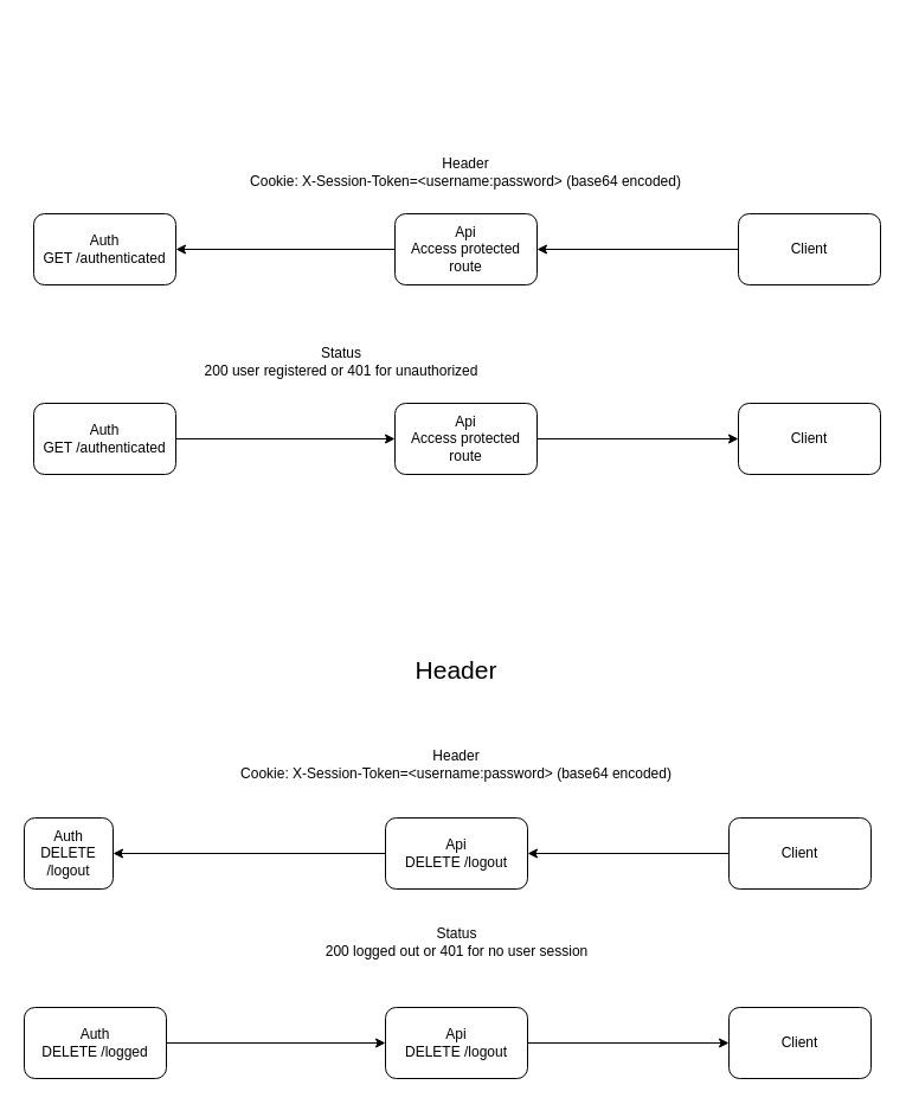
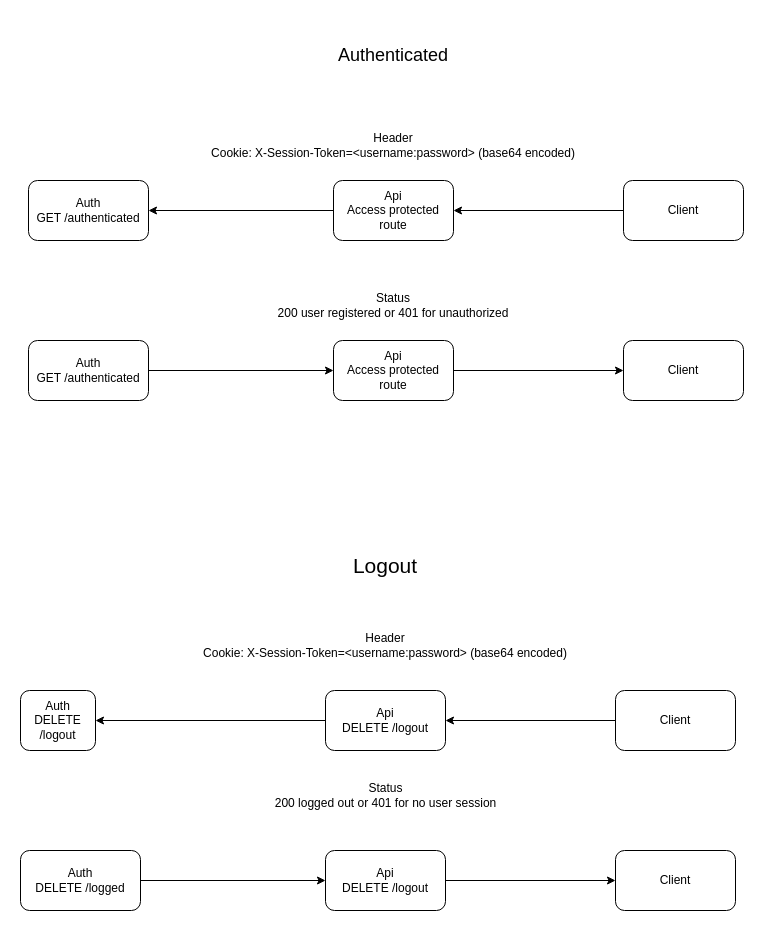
  <mxCell id="0" />
  <mxCell id="1" parent="0" />
  <mxCell id="2" value="&lt;div&gt;Auth&lt;/div&gt;&lt;div&gt;GET /authenticated&lt;/div&gt;" style="rounded=1;whiteSpace=wrap;html=1;" parent="1" vertex="1"><mxGeometry x="28" y="180" width="120" height="60" as="geometry" /></mxCell>
+ <mxCell id="3" value="&lt;font style=&quot;font-size: 18px;&quot;&gt;Authenticated&lt;br&gt;&lt;/font&gt;" style="text;html=1;align=center;verticalAlign=middle;whiteSpace=wrap;rounded=0;" parent="1" vertex="1"><mxGeometry x="318" y="20" width="150" height="70" as="geometry" /></mxCell>
  <mxCell id="4" style="edgeStyle=orthogonalEdgeStyle;rounded=0;orthogonalLoop=1;jettySize=auto;html=1;entryX=1;entryY=0.5;entryDx=0;entryDy=0;" parent="1" source="5" target="2" edge="1"><mxGeometry relative="1" as="geometry" /></mxCell>
  <mxCell id="5" value="&lt;div&gt;Api&lt;/div&gt;Access protected route" style="rounded=1;whiteSpace=wrap;html=1;" parent="1" vertex="1"><mxGeometry x="333" y="180" width="120" height="60" as="geometry" /></mxCell>
  <mxCell id="6" value="&lt;div&gt;Header&lt;br&gt;&lt;/div&gt;&lt;div&gt;Cookie: X-Session-Token=&amp;lt;username:password&amp;gt; (base64 encoded)&lt;br&gt;&lt;/div&gt;" style="text;html=1;align=center;verticalAlign=middle;whiteSpace=wrap;rounded=0;" parent="1" vertex="1"><mxGeometry x="183" y="120" width="420" height="50" as="geometry" /></mxCell>
  <mxCell id="7" style="edgeStyle=orthogonalEdgeStyle;rounded=0;orthogonalLoop=1;jettySize=auto;html=1;entryX=1;entryY=0.5;entryDx=0;entryDy=0;" parent="1" source="8" target="5" edge="1"><mxGeometry relative="1" as="geometry" /></mxCell>
  <mxCell id="8" value="Client" style="rounded=1;whiteSpace=wrap;html=1;" parent="1" vertex="1"><mxGeometry x="623" y="180" width="120" height="60" as="geometry" /></mxCell>
  <mxCell id="9" value="&lt;div&gt;Auth&lt;/div&gt;&lt;div&gt;GET /authenticated&lt;/div&gt;" style="rounded=1;whiteSpace=wrap;html=1;" parent="1" vertex="1"><mxGeometry x="28" y="340" width="120" height="60" as="geometry" /></mxCell>
  <mxCell id="10" style="edgeStyle=orthogonalEdgeStyle;rounded=0;orthogonalLoop=1;jettySize=auto;html=1;exitX=1;exitY=0.5;exitDx=0;exitDy=0;" parent="1" source="9" target="11" edge="1"><mxGeometry relative="1" as="geometry" /></mxCell>
  <mxCell id="11" value="&lt;div&gt;Api&lt;/div&gt;Access protected route" style="rounded=1;whiteSpace=wrap;html=1;" parent="1" vertex="1"><mxGeometry x="333" y="340" width="120" height="60" as="geometry" /></mxCell>
  <mxCell id="12" style="edgeStyle=orthogonalEdgeStyle;rounded=0;orthogonalLoop=1;jettySize=auto;html=1;exitX=1;exitY=0.5;exitDx=0;exitDy=0;" parent="1" source="11" target="13" edge="1"><mxGeometry relative="1" as="geometry" /></mxCell>
  <mxCell id="13" value="Client" style="rounded=1;whiteSpace=wrap;html=1;" parent="1" vertex="1"><mxGeometry x="623" y="340" width="120" height="60" as="geometry" /></mxCell>
- <mxCell id="14" value="Status&lt;br&gt;&lt;div&gt;200 user registered or 401 for unauthorized&lt;br&gt;&lt;/div&gt;" style="text;html=1;align=center;verticalAlign=middle;whiteSpace=wrap;rounded=0;" parent="1" vertex="1"><mxGeometry x="78" y="280" width="420" height="50" as="geometry" /></mxCell>
+ <mxCell id="14" value="Status&lt;br&gt;&lt;div&gt;200 user registered or 401 for unauthorized&lt;br&gt;&lt;/div&gt;" style="text;html=1;align=center;verticalAlign=middle;whiteSpace=wrap;rounded=0;" parent="1" vertex="1"><mxGeometry x="183" y="280" width="420" height="50" as="geometry" /></mxCell>
  <mxCell id="15" value="&lt;div&gt;Auth&lt;/div&gt;&lt;div&gt;DELETE /logout&lt;/div&gt;" style="rounded=1;whiteSpace=wrap;html=1;" parent="1" vertex="1"><mxGeometry x="20" y="690" width="75" height="60" as="geometry" /></mxCell>
- <mxCell id="16" value="&lt;font style=&quot;font-size: 21px;&quot;&gt;Header&lt;/font&gt;" style="text;html=1;align=center;verticalAlign=middle;whiteSpace=wrap;rounded=0;comic=0;" parent="1" vertex="1"><mxGeometry x="310" y="530" width="150" height="70" as="geometry" /></mxCell>
+ <mxCell id="16" value="&lt;font style=&quot;font-size: 21px;&quot;&gt;Logout&lt;/font&gt;" style="text;html=1;align=center;verticalAlign=middle;whiteSpace=wrap;rounded=0;comic=0;" parent="1" vertex="1"><mxGeometry x="310" y="530" width="150" height="70" as="geometry" /></mxCell>
  <mxCell id="17" style="edgeStyle=orthogonalEdgeStyle;rounded=0;orthogonalLoop=1;jettySize=auto;html=1;entryX=1;entryY=0.5;entryDx=0;entryDy=0;" parent="1" source="18" target="15" edge="1"><mxGeometry relative="1" as="geometry" /></mxCell>
  <mxCell id="18" value="&lt;div&gt;Api&lt;/div&gt;DELETE /logout" style="rounded=1;whiteSpace=wrap;html=1;" parent="1" vertex="1"><mxGeometry x="325" y="690" width="120" height="60" as="geometry" /></mxCell>
  <mxCell id="19" style="edgeStyle=orthogonalEdgeStyle;rounded=0;orthogonalLoop=1;jettySize=auto;html=1;entryX=1;entryY=0.5;entryDx=0;entryDy=0;" parent="1" source="20" target="18" edge="1"><mxGeometry relative="1" as="geometry" /></mxCell>
  <mxCell id="20" value="Client" style="rounded=1;whiteSpace=wrap;html=1;" parent="1" vertex="1"><mxGeometry x="615" y="690" width="120" height="60" as="geometry" /></mxCell>
  <mxCell id="21" value="&lt;div&gt;Auth&lt;/div&gt;&lt;div&gt;DELETE /logged&lt;/div&gt;" style="rounded=1;whiteSpace=wrap;html=1;" parent="1" vertex="1"><mxGeometry x="20" y="850" width="120" height="60" as="geometry" /></mxCell>
  <mxCell id="22" style="edgeStyle=orthogonalEdgeStyle;rounded=0;orthogonalLoop=1;jettySize=auto;html=1;exitX=1;exitY=0.5;exitDx=0;exitDy=0;" parent="1" source="21" target="23" edge="1"><mxGeometry relative="1" as="geometry" /></mxCell>
  <mxCell id="23" value="&lt;div&gt;Api&lt;/div&gt;DELETE /logout" style="rounded=1;whiteSpace=wrap;html=1;" parent="1" vertex="1"><mxGeometry x="325" y="850" width="120" height="60" as="geometry" /></mxCell>
  <mxCell id="24" style="edgeStyle=orthogonalEdgeStyle;rounded=0;orthogonalLoop=1;jettySize=auto;html=1;exitX=1;exitY=0.5;exitDx=0;exitDy=0;" parent="1" source="23" target="25" edge="1"><mxGeometry relative="1" as="geometry" /></mxCell>
  <mxCell id="25" value="Client" style="rounded=1;whiteSpace=wrap;html=1;" parent="1" vertex="1"><mxGeometry x="615" y="850" width="120" height="60" as="geometry" /></mxCell>
  <mxCell id="26" value="&lt;div&gt;Status&lt;/div&gt;&lt;div&gt;200 logged out or 401 for no user session&lt;br&gt;&lt;/div&gt;" style="text;html=1;align=center;verticalAlign=middle;whiteSpace=wrap;rounded=0;" parent="1" vertex="1"><mxGeometry x="153" y="770" width="465" height="50" as="geometry" /></mxCell>
  <mxCell id="27" value="&lt;div&gt;Header&lt;br&gt;&lt;/div&gt;&lt;div&gt;Cookie: X-Session-Token=&amp;lt;username:password&amp;gt; (base64 encoded)&lt;br&gt;&lt;/div&gt;" style="text;html=1;align=center;verticalAlign=middle;whiteSpace=wrap;rounded=0;" parent="1" vertex="1"><mxGeometry x="175" y="620" width="420" height="50" as="geometry" /></mxCell>
